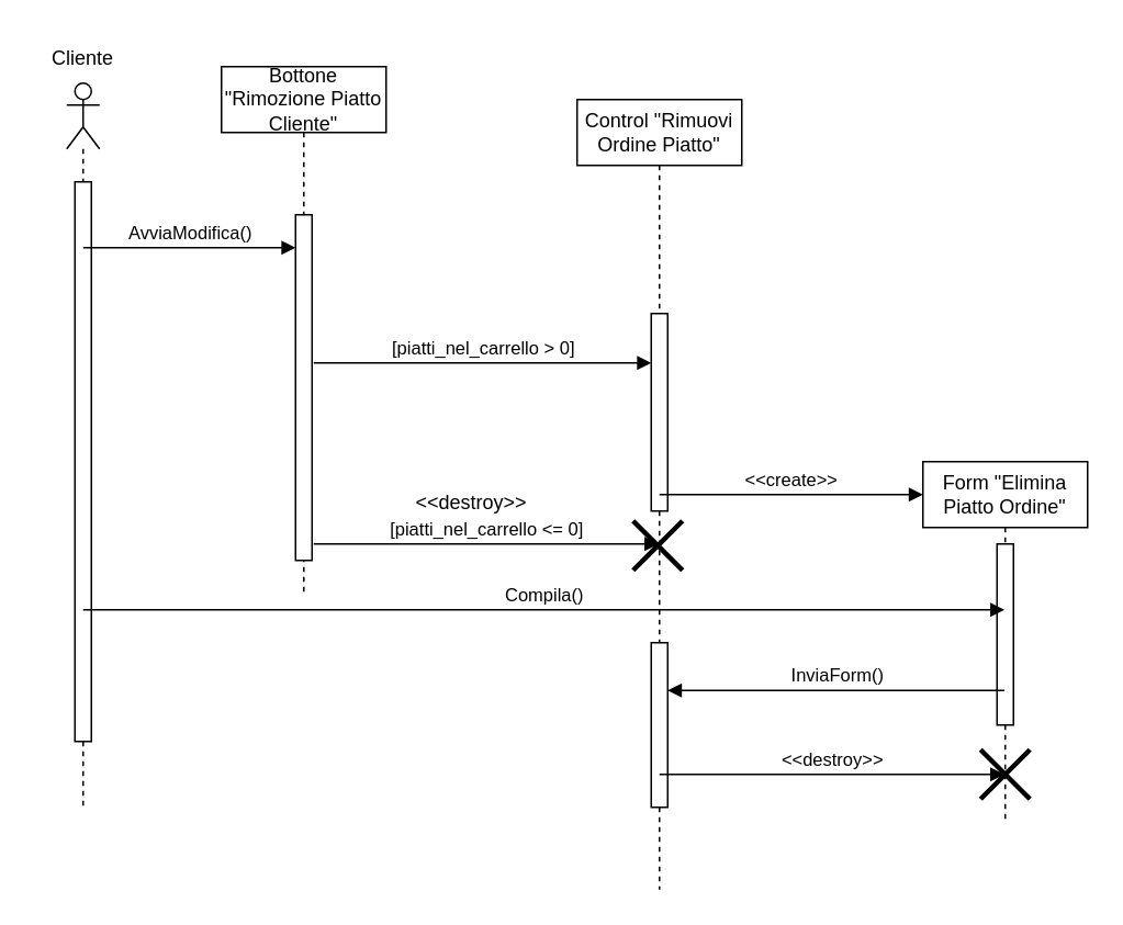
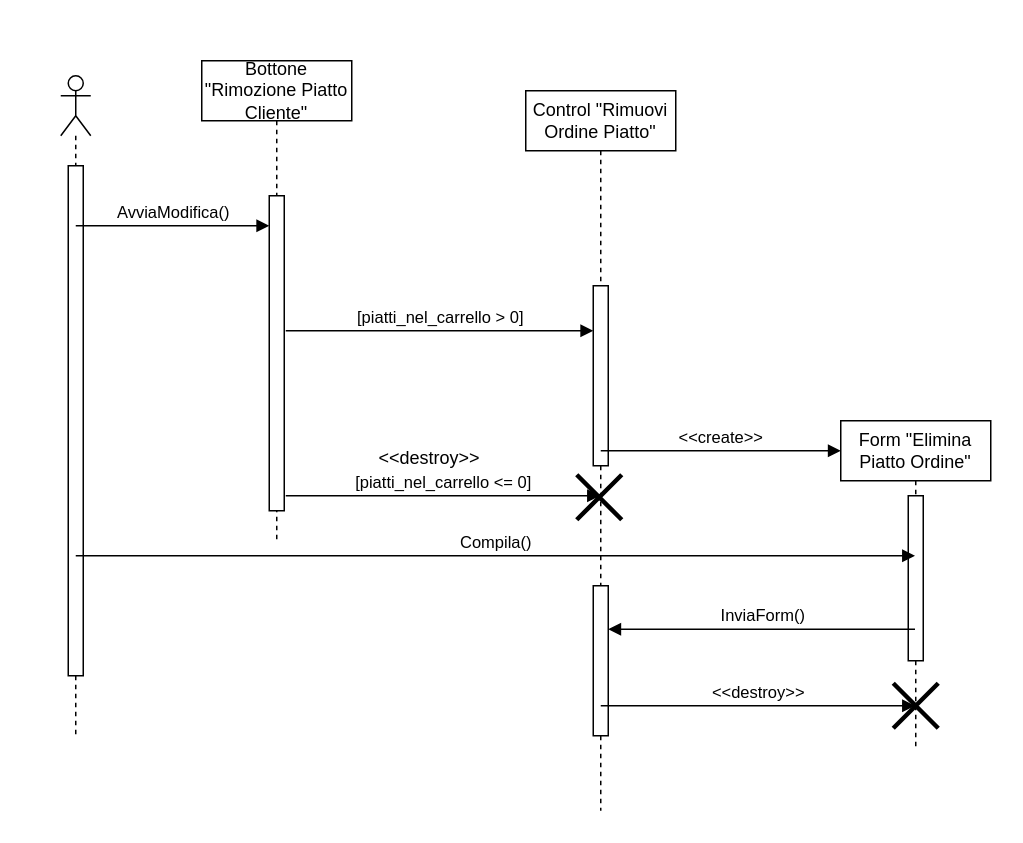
  <mxCell id="0" />
  <mxCell id="1" parent="0" />
  <mxCell id="2" value="" style="shape=umlLifeline;perimeter=lifelinePerimeter;whiteSpace=wrap;html=1;container=1;dropTarget=0;collapsible=0;recursiveResize=0;outlineConnect=0;portConstraint=eastwest;newEdgeStyle={&quot;curved&quot;:0,&quot;rounded&quot;:0};participant=umlActor;" parent="1" vertex="1"><mxGeometry x="40" y="50" width="20" height="440" as="geometry" /></mxCell>
  <mxCell id="3" value="" style="html=1;points=[[0,0,0,0,5],[0,1,0,0,-5],[1,0,0,0,5],[1,1,0,0,-5]];perimeter=orthogonalPerimeter;outlineConnect=0;targetShapes=umlLifeline;portConstraint=eastwest;newEdgeStyle={&quot;curved&quot;:0,&quot;rounded&quot;:0};" parent="2" vertex="1"><mxGeometry x="5" y="60" width="10" height="340" as="geometry" /></mxCell>
- <mxCell id="4" value="Cliente" style="text;html=1;strokeColor=none;fillColor=none;align=center;verticalAlign=middle;whiteSpace=wrap;rounded=0;" parent="1" vertex="1"><mxGeometry x="20" y="20" width="60" height="30" as="geometry" /></mxCell>
  <mxCell id="5" value="Bottone &quot;Rimozione Piatto Cliente&quot;" style="shape=umlLifeline;perimeter=lifelinePerimeter;whiteSpace=wrap;html=1;container=1;dropTarget=0;collapsible=0;recursiveResize=0;outlineConnect=0;portConstraint=eastwest;newEdgeStyle={&quot;curved&quot;:0,&quot;rounded&quot;:0};" parent="1" vertex="1"><mxGeometry x="134" y="40" width="100" height="320" as="geometry" /></mxCell>
  <mxCell id="6" value="" style="html=1;points=[[0,0,0,0,5],[0,1,0,0,-5],[1,0,0,0,5],[1,1,0,0,-5]];perimeter=orthogonalPerimeter;outlineConnect=0;targetShapes=umlLifeline;portConstraint=eastwest;newEdgeStyle={&quot;curved&quot;:0,&quot;rounded&quot;:0};" parent="5" vertex="1"><mxGeometry x="45" y="90" width="10" height="210" as="geometry" /></mxCell>
  <mxCell id="7" value="AvviaModifica()" style="html=1;verticalAlign=bottom;endArrow=block;curved=0;rounded=0;" parent="1" edge="1" target="6"><mxGeometry width="80" relative="1" as="geometry"><mxPoint x="50" y="150" as="sourcePoint" /><mxPoint x="160" y="150" as="targetPoint" /></mxGeometry></mxCell>
  <mxCell id="8" value="Control &quot;Rimuovi Ordine Piatto&quot;" style="shape=umlLifeline;perimeter=lifelinePerimeter;whiteSpace=wrap;html=1;container=1;dropTarget=0;collapsible=0;recursiveResize=0;outlineConnect=0;portConstraint=eastwest;newEdgeStyle={&quot;curved&quot;:0,&quot;rounded&quot;:0};" parent="1" vertex="1"><mxGeometry x="350" y="60" width="100" height="480" as="geometry" /></mxCell>
  <mxCell id="9" value="" style="html=1;points=[[0,0,0,0,5],[0,1,0,0,-5],[1,0,0,0,5],[1,1,0,0,-5]];perimeter=orthogonalPerimeter;outlineConnect=0;targetShapes=umlLifeline;portConstraint=eastwest;newEdgeStyle={&quot;curved&quot;:0,&quot;rounded&quot;:0};" parent="8" vertex="1"><mxGeometry x="45" y="130" width="10" height="120" as="geometry" /></mxCell>
  <mxCell id="10" value="" style="html=1;points=[[0,0,0,0,5],[0,1,0,0,-5],[1,0,0,0,5],[1,1,0,0,-5]];perimeter=orthogonalPerimeter;outlineConnect=0;targetShapes=umlLifeline;portConstraint=eastwest;newEdgeStyle={&quot;curved&quot;:0,&quot;rounded&quot;:0};" parent="8" vertex="1"><mxGeometry x="45" y="330" width="10" height="100" as="geometry" /></mxCell>
  <mxCell id="11" value="" style="shape=umlDestroy;whiteSpace=wrap;html=1;strokeWidth=3;targetShapes=umlLifeline;" vertex="1" parent="8"><mxGeometry x="34" y="256" width="30" height="30" as="geometry" /></mxCell>
  <mxCell id="12" value="&amp;lt;&amp;lt;create&amp;gt;&amp;gt;" style="html=1;verticalAlign=bottom;endArrow=block;curved=0;rounded=0;" parent="1" edge="1"><mxGeometry width="80" relative="1" as="geometry"><mxPoint x="400" y="300" as="sourcePoint" /><mxPoint x="560" y="300" as="targetPoint" /></mxGeometry></mxCell>
  <mxCell id="13" value="Form &quot;Elimina Piatto Ordine&quot;" style="shape=umlLifeline;perimeter=lifelinePerimeter;whiteSpace=wrap;html=1;container=1;dropTarget=0;collapsible=0;recursiveResize=0;outlineConnect=0;portConstraint=eastwest;newEdgeStyle={&quot;curved&quot;:0,&quot;rounded&quot;:0};" parent="1" vertex="1"><mxGeometry x="560" y="280" width="100" height="220" as="geometry" /></mxCell>
  <mxCell id="14" value="" style="html=1;points=[[0,0,0,0,5],[0,1,0,0,-5],[1,0,0,0,5],[1,1,0,0,-5]];perimeter=orthogonalPerimeter;outlineConnect=0;targetShapes=umlLifeline;portConstraint=eastwest;newEdgeStyle={&quot;curved&quot;:0,&quot;rounded&quot;:0};" parent="13" vertex="1"><mxGeometry x="45" y="50" width="10" height="110" as="geometry" /></mxCell>
  <mxCell id="15" value="" style="shape=umlDestroy;whiteSpace=wrap;html=1;strokeWidth=3;targetShapes=umlLifeline;" parent="13" vertex="1"><mxGeometry x="35" y="175" width="30" height="30" as="geometry" /></mxCell>
  <mxCell id="16" value="InviaForm()" style="html=1;verticalAlign=bottom;endArrow=block;curved=0;rounded=0;" parent="1" edge="1"><mxGeometry width="80" relative="1" as="geometry"><mxPoint x="609.5" y="419" as="sourcePoint" /><mxPoint x="405" y="419" as="targetPoint" /></mxGeometry></mxCell>
  <mxCell id="17" value="&amp;lt;&amp;lt;destroy&amp;gt;&amp;gt;" style="html=1;verticalAlign=bottom;endArrow=block;curved=0;rounded=0;" parent="1" target="13" edge="1"><mxGeometry width="80" relative="1" as="geometry"><mxPoint x="400" y="470" as="sourcePoint" /><mxPoint x="480" y="470" as="targetPoint" /></mxGeometry></mxCell>
  <mxCell id="18" value="Compila()" style="html=1;verticalAlign=bottom;endArrow=block;curved=0;rounded=0;" parent="1" target="13" edge="1"><mxGeometry width="80" relative="1" as="geometry"><mxPoint x="50" y="370" as="sourcePoint" /><mxPoint x="130" y="370" as="targetPoint" /></mxGeometry></mxCell>
  <mxCell id="19" value="[piatti_nel_carrello &amp;gt; 0]" style="html=1;verticalAlign=bottom;endArrow=block;curved=0;rounded=0;" edge="1" parent="1" target="9"><mxGeometry width="80" relative="1" as="geometry"><mxPoint x="190" y="220" as="sourcePoint" /><mxPoint x="270" y="220" as="targetPoint" /></mxGeometry></mxCell>
  <mxCell id="20" value="[piatti_nel_carrello &amp;lt;= 0]" style="html=1;verticalAlign=bottom;endArrow=block;curved=0;rounded=0;" edge="1" parent="1" target="8"><mxGeometry width="80" relative="1" as="geometry"><mxPoint x="190" y="330" as="sourcePoint" /><mxPoint x="270" y="330" as="targetPoint" /></mxGeometry></mxCell>
  <mxCell id="21" value="&amp;lt;&amp;lt;destroy&amp;gt;&amp;gt;" style="text;html=1;strokeColor=none;fillColor=none;align=center;verticalAlign=middle;whiteSpace=wrap;rounded=0;" vertex="1" parent="1"><mxGeometry x="256" y="290" width="60" height="30" as="geometry" /></mxCell>
